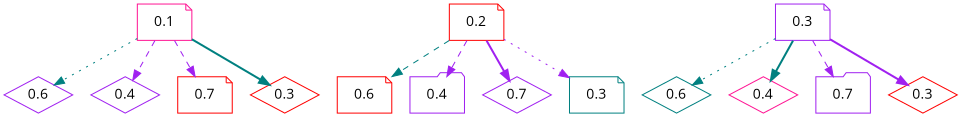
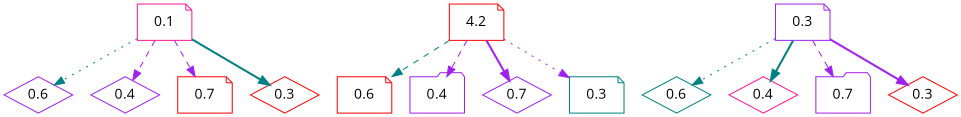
  digraph {
    fontname="Open Sans"
    node [color=purple shape=diamond fontname="Open Sans"]
    edge [color=purple style=dashed fontname="Open Sans"]
    n1 [label=0.1 color=deeppink shape=note]
    n2 [label=0.6]
    n3 [label=0.4]
    n4 [label=0.7 color=red shape=note]
    n5 [label=0.3 color=red]
-   n6 [label=0.2 color=red shape=note]
+   n6 [label=4.2 color=red shape=note]
    n7 [label=0.6 color=red shape=note]
    n8 [label=0.4 shape=folder]
    n9 [label=0.7]
    n10 [label=0.3 color=teal shape=note]
    n11 [label=0.3 shape=note]
    n12 [label=0.6 color=teal]
    n13 [label=0.4 color=deeppink]
    n14 [label=0.7 shape=folder]
    n15 [label=0.3 color=red]
    n1 -> n2 [color=teal style=dotted]
    n1 -> n3
    n1 -> n4
    n1 -> n5 [color=teal style=bold]
    n6 -> n7 [color=teal]
    n6 -> n8
    n6 -> n9 [style=bold]
    n6 -> n10 [style=dotted]
    n11 -> n12 [color=teal style=dotted]
    n11 -> n13 [color=teal style=bold]
    n11 -> n14
    n11 -> n15 [style=bold]
  }
